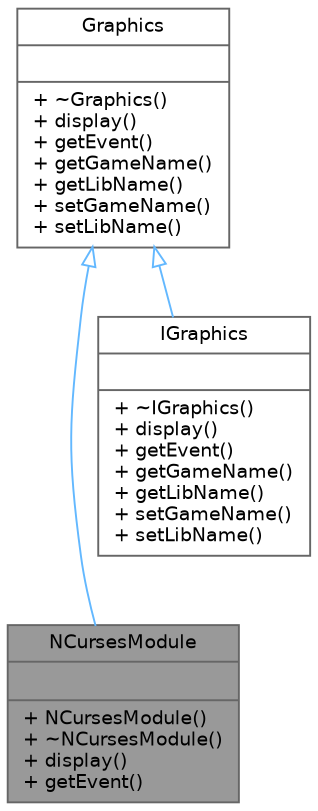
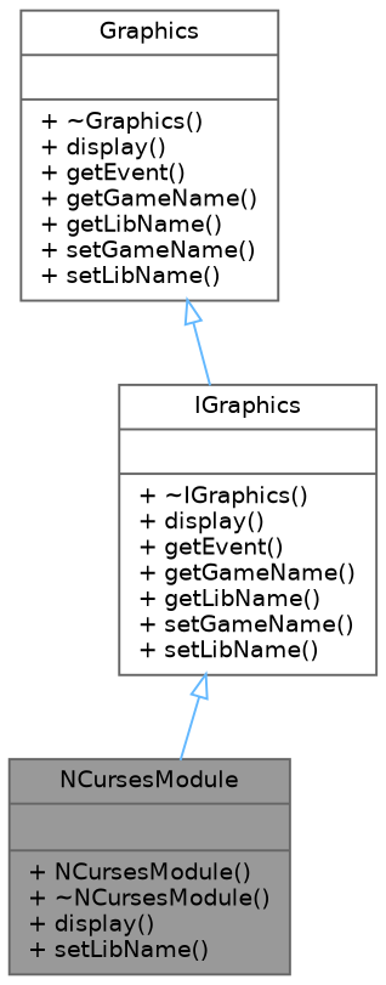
  digraph {
    node [color=gray40 fillcolor=white fontname=Helvetica fontsize=10 shape=record style=filled]
    edge [arrowtail=onormal color=steelblue1 dir=back fontname=Helvetica fontsize=10 labelfontname=Helvetica labelfontsize=10 style=solid]
-   n1 [fillcolor=grey60 fontcolor=black height=0.2 label="{NCursesModule\n||+ NCursesModule()\l+ ~NCursesModule()\l+ display()\l+ getEvent()\l}" width=0.4]
+   n1 [fillcolor=grey60 fontcolor=black height=0.2 label="{NCursesModule\n||+ NCursesModule()\l+ ~NCursesModule()\l+ display()\l+ setLibName()\l}" width=0.4]
    n2 [height=0.2 label="{Graphics\n||+ ~Graphics()\l+ display()\l+ getEvent()\l+ getGameName()\l+ getLibName()\l+ setGameName()\l+ setLibName()\l}" width=0.4]
    n3 [height=0.2 label="{IGraphics\n||+ ~IGraphics()\l+ display()\l+ getEvent()\l+ getGameName()\l+ getLibName()\l+ setGameName()\l+ setLibName()\l}" width=0.4]
-   n2 -> n1
+   n3 -> n1
    n2 -> n3
  }
